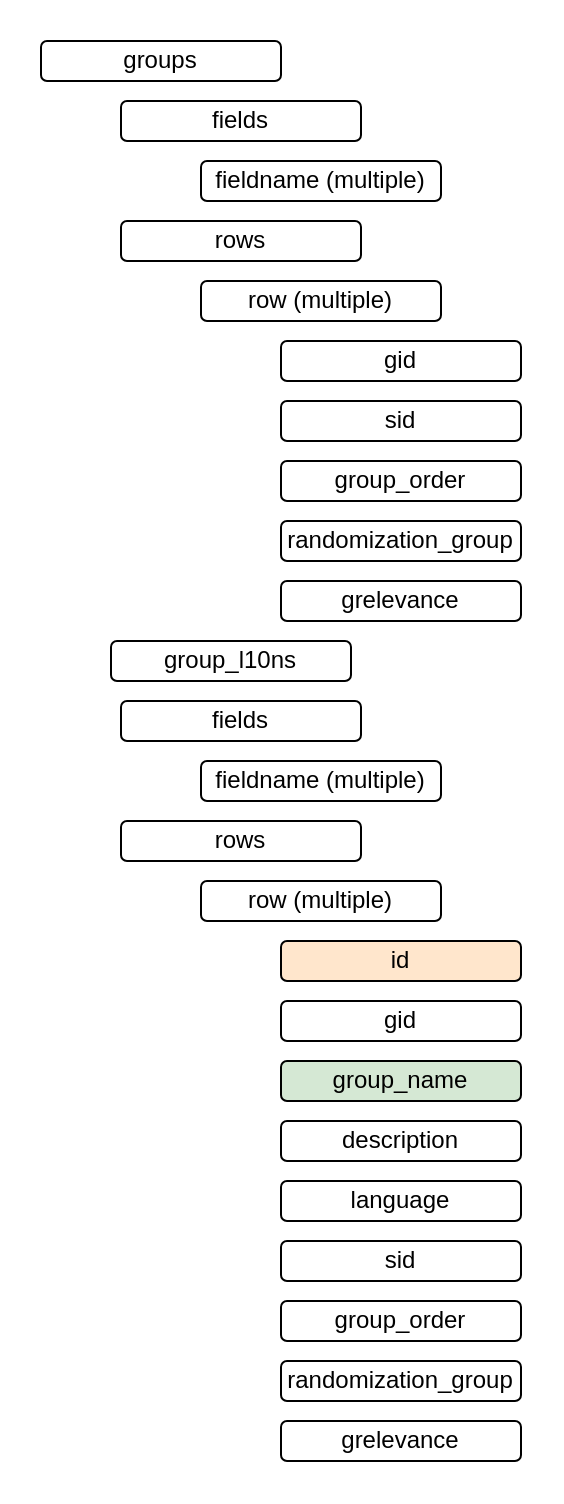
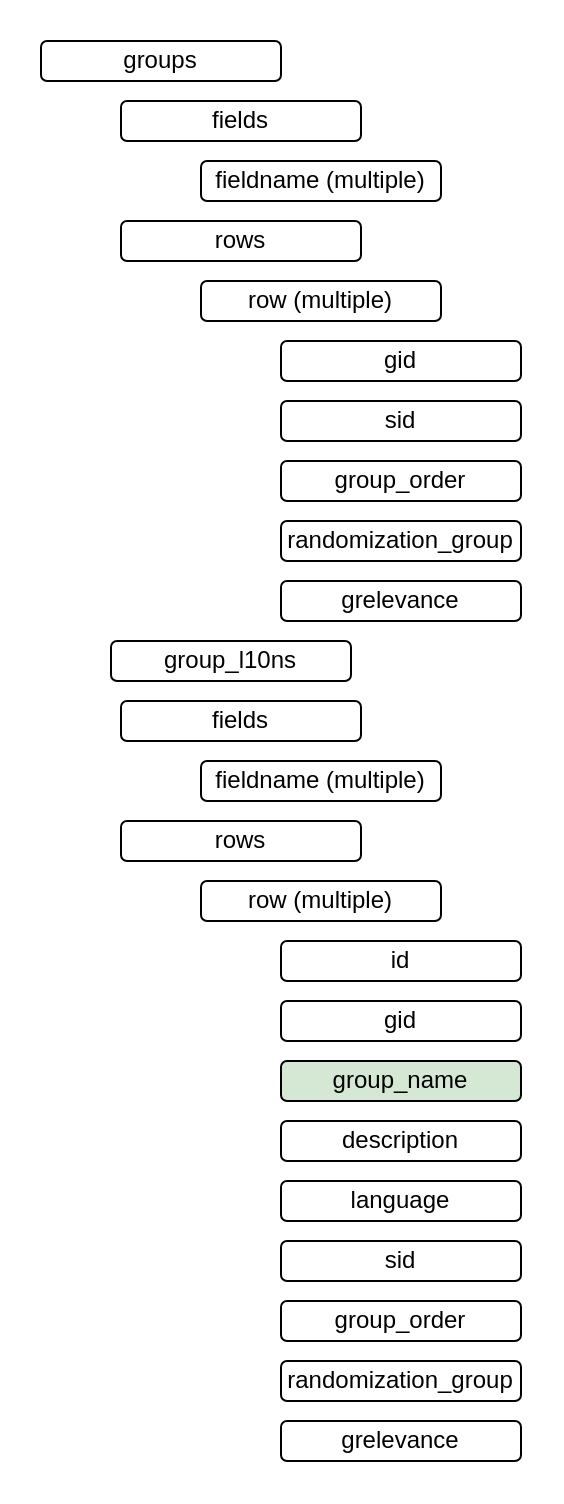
  <mxCell id="0" />
  <mxCell id="1" parent="0" />
  <mxCell id="2" value="groups" style="rounded=1;whiteSpace=wrap;html=1;" vertex="1" parent="1"><mxGeometry x="20" y="20" width="120" height="20" as="geometry" /></mxCell>
  <mxCell id="3" value="fields" style="rounded=1;whiteSpace=wrap;html=1;" vertex="1" parent="1"><mxGeometry x="60" y="50" width="120" height="20" as="geometry" /></mxCell>
  <mxCell id="4" value="fieldname (multiple)" style="rounded=1;whiteSpace=wrap;html=1;" vertex="1" parent="1"><mxGeometry x="100" y="80" width="120" height="20" as="geometry" /></mxCell>
  <mxCell id="5" value="rows" style="rounded=1;whiteSpace=wrap;html=1;" vertex="1" parent="1"><mxGeometry x="60" y="110" width="120" height="20" as="geometry" /></mxCell>
  <mxCell id="6" value="row (multiple)" style="rounded=1;whiteSpace=wrap;html=1;" vertex="1" parent="1"><mxGeometry x="100" y="140" width="120" height="20" as="geometry" /></mxCell>
  <mxCell id="7" value="group_l10ns" style="rounded=1;whiteSpace=wrap;html=1;" vertex="1" parent="1"><mxGeometry x="55" y="320" width="120" height="20" as="geometry" /></mxCell>
  <mxCell id="8" value="fields" style="rounded=1;whiteSpace=wrap;html=1;" vertex="1" parent="1"><mxGeometry x="60" y="350" width="120" height="20" as="geometry" /></mxCell>
  <mxCell id="9" value="fieldname (multiple)" style="rounded=1;whiteSpace=wrap;html=1;" vertex="1" parent="1"><mxGeometry x="100" y="380" width="120" height="20" as="geometry" /></mxCell>
  <mxCell id="10" value="rows" style="rounded=1;whiteSpace=wrap;html=1;" vertex="1" parent="1"><mxGeometry x="60" y="410" width="120" height="20" as="geometry" /></mxCell>
  <mxCell id="11" value="row (multiple)" style="rounded=1;whiteSpace=wrap;html=1;" vertex="1" parent="1"><mxGeometry x="100" y="440" width="120" height="20" as="geometry" /></mxCell>
  <mxCell id="12" value="gid" style="rounded=1;whiteSpace=wrap;html=1;" vertex="1" parent="1"><mxGeometry x="140" y="170" width="120" height="20" as="geometry" /></mxCell>
  <mxCell id="13" value="sid" style="rounded=1;whiteSpace=wrap;html=1;" vertex="1" parent="1"><mxGeometry x="140" y="200" width="120" height="20" as="geometry" /></mxCell>
  <mxCell id="14" value="group_order" style="rounded=1;whiteSpace=wrap;html=1;" vertex="1" parent="1"><mxGeometry x="140" y="230" width="120" height="20" as="geometry" /></mxCell>
  <mxCell id="15" value="randomization_group" style="rounded=1;whiteSpace=wrap;html=1;" vertex="1" parent="1"><mxGeometry x="140" y="260" width="120" height="20" as="geometry" /></mxCell>
  <mxCell id="16" value="grelevance" style="rounded=1;whiteSpace=wrap;html=1;" vertex="1" parent="1"><mxGeometry x="140" y="290" width="120" height="20" as="geometry" /></mxCell>
- <mxCell id="17" value="id" style="rounded=1;whiteSpace=wrap;html=1;fillColor=#ffe6cc;" vertex="1" parent="1"><mxGeometry x="140" y="470" width="120" height="20" as="geometry" /></mxCell>
+ <mxCell id="17" value="id" style="rounded=1;whiteSpace=wrap;html=1;" vertex="1" parent="1"><mxGeometry x="140" y="470" width="120" height="20" as="geometry" /></mxCell>
  <mxCell id="18" value="gid" style="rounded=1;whiteSpace=wrap;html=1;" vertex="1" parent="1"><mxGeometry x="140" y="500" width="120" height="20" as="geometry" /></mxCell>
  <mxCell id="19" value="group_name" style="rounded=1;whiteSpace=wrap;html=1;fillColor=#d5e8d4;" vertex="1" parent="1"><mxGeometry x="140" y="530" width="120" height="20" as="geometry" /></mxCell>
  <mxCell id="20" value="description" style="rounded=1;whiteSpace=wrap;html=1;" vertex="1" parent="1"><mxGeometry x="140" y="560" width="120" height="20" as="geometry" /></mxCell>
  <mxCell id="21" value="language" style="rounded=1;whiteSpace=wrap;html=1;" vertex="1" parent="1"><mxGeometry x="140" y="590" width="120" height="20" as="geometry" /></mxCell>
  <mxCell id="22" value="sid" style="rounded=1;whiteSpace=wrap;html=1;" vertex="1" parent="1"><mxGeometry x="140" y="620" width="120" height="20" as="geometry" /></mxCell>
  <mxCell id="23" value="group_order" style="rounded=1;whiteSpace=wrap;html=1;" vertex="1" parent="1"><mxGeometry x="140" y="650" width="120" height="20" as="geometry" /></mxCell>
  <mxCell id="24" value="randomization_group" style="rounded=1;whiteSpace=wrap;html=1;" vertex="1" parent="1"><mxGeometry x="140" y="680" width="120" height="20" as="geometry" /></mxCell>
  <mxCell id="25" value="grelevance" style="rounded=1;whiteSpace=wrap;html=1;" vertex="1" parent="1"><mxGeometry x="140" y="710" width="120" height="20" as="geometry" /></mxCell>
